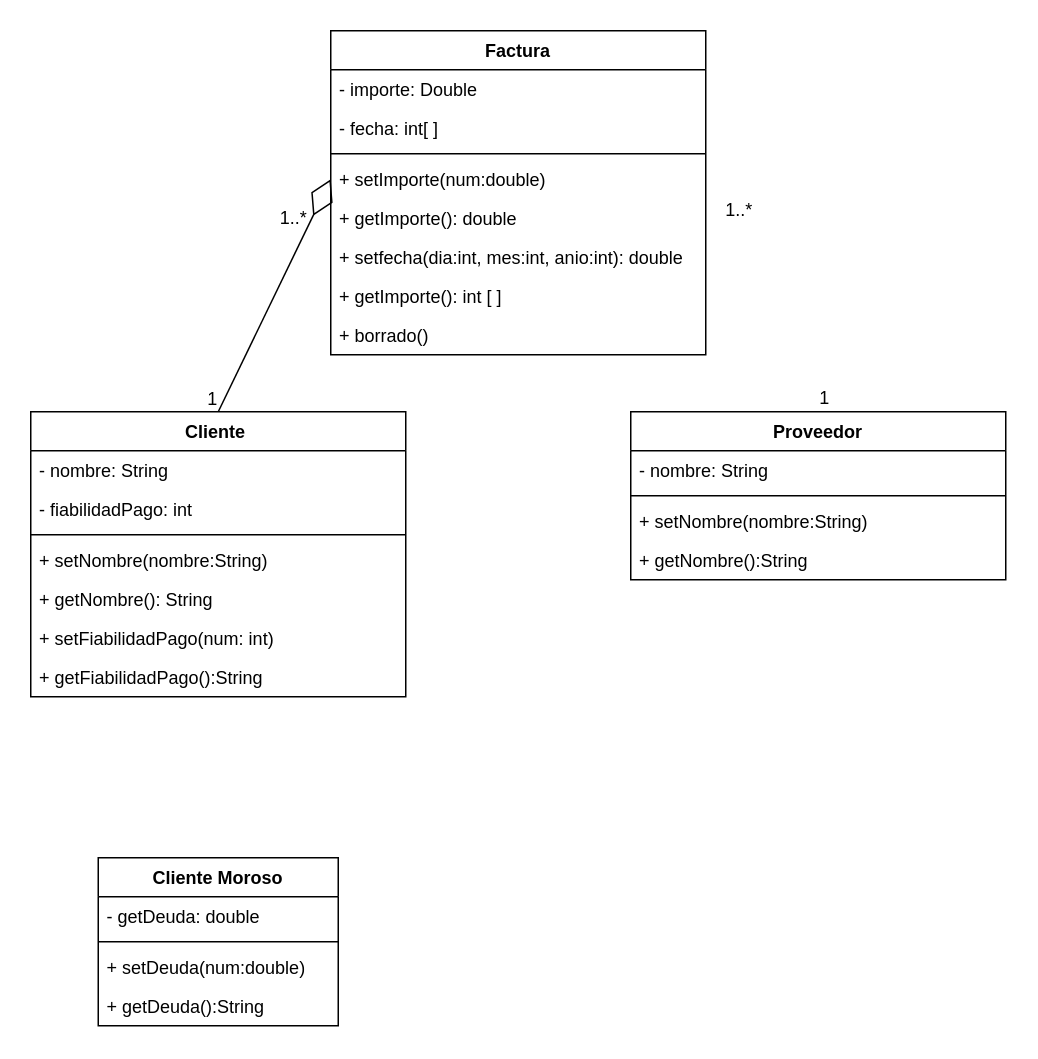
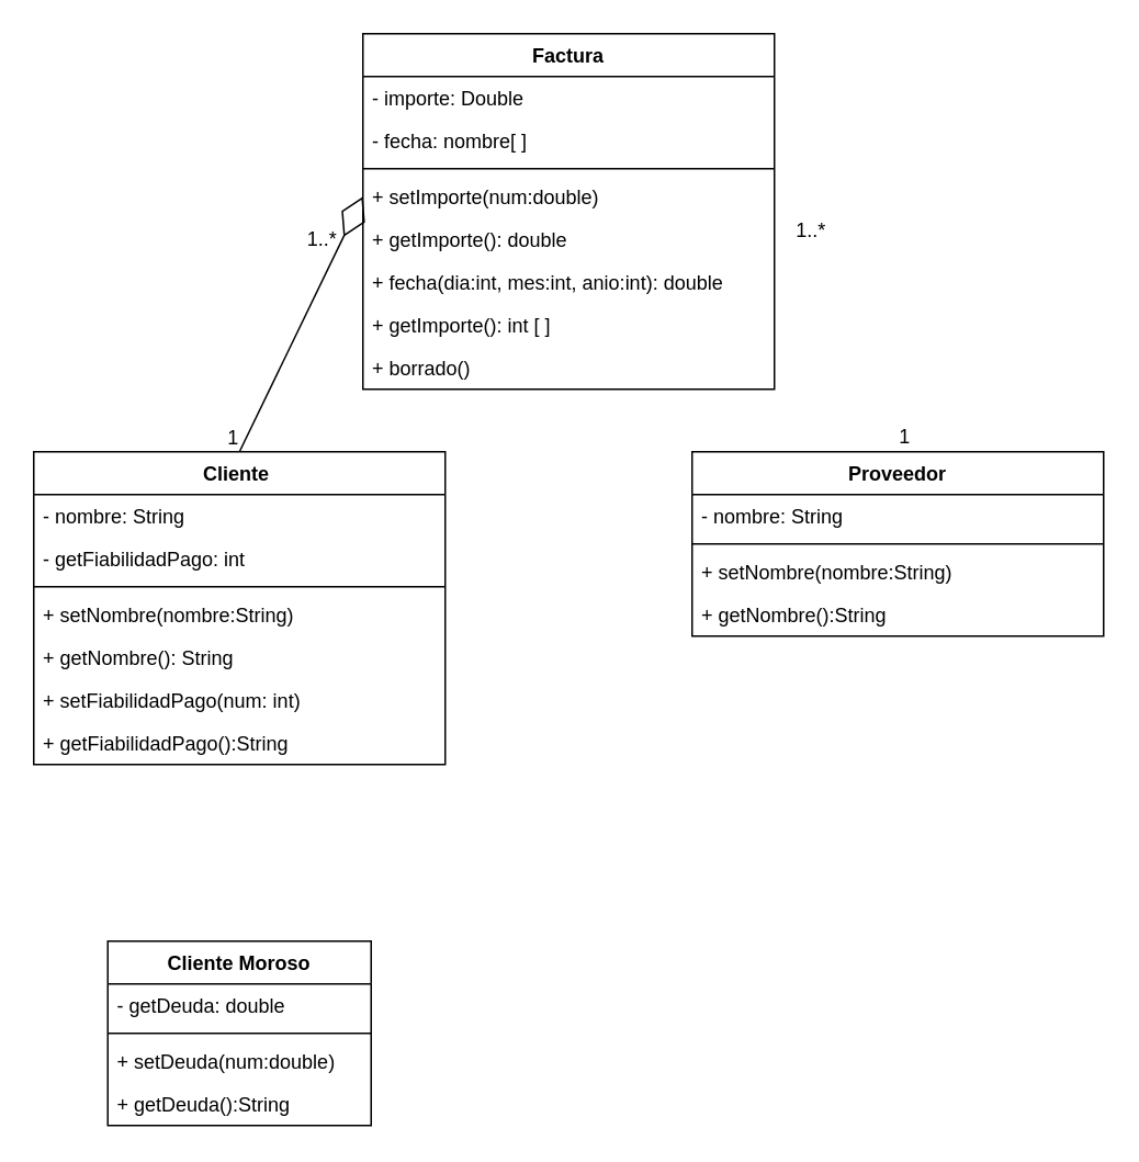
  <mxCell id="0" />
  <mxCell id="1" parent="0" />
  <mxCell id="2" value="Cliente Moroso" style="swimlane;fontStyle=1;align=center;verticalAlign=top;childLayout=stackLayout;horizontal=1;startSize=26;horizontalStack=0;resizeParent=1;resizeParentMax=0;resizeLast=0;collapsible=1;marginBottom=0;whiteSpace=wrap;html=1;" vertex="1" parent="1"><mxGeometry x="65" y="571.32" width="160" height="112" as="geometry" /></mxCell>
  <mxCell id="3" value="- getDeuda: double" style="text;strokeColor=none;fillColor=none;align=left;verticalAlign=top;spacingLeft=4;spacingRight=4;overflow=hidden;rotatable=0;points=[[0,0.5],[1,0.5]];portConstraint=eastwest;whiteSpace=wrap;html=1;" vertex="1" parent="2"><mxGeometry y="26" width="160" height="26" as="geometry" /></mxCell>
  <mxCell id="4" value="" style="line;strokeWidth=1;fillColor=none;align=left;verticalAlign=middle;spacingTop=-1;spacingLeft=3;spacingRight=3;rotatable=0;labelPosition=right;points=[];portConstraint=eastwest;strokeColor=inherit;" vertex="1" parent="2"><mxGeometry y="52" width="160" height="8" as="geometry" /></mxCell>
  <mxCell id="5" value="+ setDeuda(num:double)" style="text;strokeColor=none;fillColor=none;align=left;verticalAlign=top;spacingLeft=4;spacingRight=4;overflow=hidden;rotatable=0;points=[[0,0.5],[1,0.5]];portConstraint=eastwest;whiteSpace=wrap;html=1;" vertex="1" parent="2"><mxGeometry y="60" width="160" height="26" as="geometry" /></mxCell>
  <mxCell id="6" value="+ getDeuda():String" style="text;strokeColor=none;fillColor=none;align=left;verticalAlign=top;spacingLeft=4;spacingRight=4;overflow=hidden;rotatable=0;points=[[0,0.5],[1,0.5]];portConstraint=eastwest;whiteSpace=wrap;html=1;" vertex="1" parent="2"><mxGeometry y="86" width="160" height="26" as="geometry" /></mxCell>
  <mxCell id="7" value="Cliente&amp;nbsp;" style="swimlane;fontStyle=1;align=center;verticalAlign=top;childLayout=stackLayout;horizontal=1;startSize=26;horizontalStack=0;resizeParent=1;resizeParentMax=0;resizeLast=0;collapsible=1;marginBottom=0;whiteSpace=wrap;html=1;" vertex="1" parent="1"><mxGeometry x="20" y="274" width="250" height="190" as="geometry" /></mxCell>
  <mxCell id="8" value="- nombre: String" style="text;strokeColor=none;fillColor=none;align=left;verticalAlign=top;spacingLeft=4;spacingRight=4;overflow=hidden;rotatable=0;points=[[0,0.5],[1,0.5]];portConstraint=eastwest;whiteSpace=wrap;html=1;" vertex="1" parent="7"><mxGeometry y="26" width="250" height="26" as="geometry" /></mxCell>
- <mxCell id="9" value="- fiabilidadPago: int" style="text;strokeColor=none;fillColor=none;align=left;verticalAlign=top;spacingLeft=4;spacingRight=4;overflow=hidden;rotatable=0;points=[[0,0.5],[1,0.5]];portConstraint=eastwest;whiteSpace=wrap;html=1;" vertex="1" parent="7"><mxGeometry y="52" width="250" height="26" as="geometry" /></mxCell>
+ <mxCell id="9" value="- getFiabilidadPago: int" style="text;strokeColor=none;fillColor=none;align=left;verticalAlign=top;spacingLeft=4;spacingRight=4;overflow=hidden;rotatable=0;points=[[0,0.5],[1,0.5]];portConstraint=eastwest;whiteSpace=wrap;html=1;" vertex="1" parent="7"><mxGeometry y="52" width="250" height="26" as="geometry" /></mxCell>
  <mxCell id="10" value="" style="line;strokeWidth=1;fillColor=none;align=left;verticalAlign=middle;spacingTop=-1;spacingLeft=3;spacingRight=3;rotatable=0;labelPosition=right;points=[];portConstraint=eastwest;strokeColor=inherit;" vertex="1" parent="7"><mxGeometry y="78" width="250" height="8" as="geometry" /></mxCell>
  <mxCell id="11" value="+ setNombre(nombre:String)" style="text;strokeColor=none;fillColor=none;align=left;verticalAlign=top;spacingLeft=4;spacingRight=4;overflow=hidden;rotatable=0;points=[[0,0.5],[1,0.5]];portConstraint=eastwest;whiteSpace=wrap;html=1;" vertex="1" parent="7"><mxGeometry y="86" width="250" height="26" as="geometry" /></mxCell>
  <mxCell id="12" value="+ getNombre(): String" style="text;strokeColor=none;fillColor=none;align=left;verticalAlign=top;spacingLeft=4;spacingRight=4;overflow=hidden;rotatable=0;points=[[0,0.5],[1,0.5]];portConstraint=eastwest;whiteSpace=wrap;html=1;" vertex="1" parent="7"><mxGeometry y="112" width="250" height="26" as="geometry" /></mxCell>
  <mxCell id="13" value="+ setFiabilidadPago(num: int)" style="text;strokeColor=none;fillColor=none;align=left;verticalAlign=top;spacingLeft=4;spacingRight=4;overflow=hidden;rotatable=0;points=[[0,0.5],[1,0.5]];portConstraint=eastwest;whiteSpace=wrap;html=1;" vertex="1" parent="7"><mxGeometry y="138" width="250" height="26" as="geometry" /></mxCell>
  <mxCell id="14" value="+ getFiabilidadPago():String" style="text;strokeColor=none;fillColor=none;align=left;verticalAlign=top;spacingLeft=4;spacingRight=4;overflow=hidden;rotatable=0;points=[[0,0.5],[1,0.5]];portConstraint=eastwest;whiteSpace=wrap;html=1;" vertex="1" parent="7"><mxGeometry y="164" width="250" height="26" as="geometry" /></mxCell>
  <mxCell id="15" value="Proveedor" style="swimlane;fontStyle=1;align=center;verticalAlign=top;childLayout=stackLayout;horizontal=1;startSize=26;horizontalStack=0;resizeParent=1;resizeParentMax=0;resizeLast=0;collapsible=1;marginBottom=0;whiteSpace=wrap;html=1;" vertex="1" parent="1"><mxGeometry x="420" y="274" width="250" height="112" as="geometry" /></mxCell>
  <mxCell id="16" value="- nombre: String" style="text;strokeColor=none;fillColor=none;align=left;verticalAlign=top;spacingLeft=4;spacingRight=4;overflow=hidden;rotatable=0;points=[[0,0.5],[1,0.5]];portConstraint=eastwest;whiteSpace=wrap;html=1;" vertex="1" parent="15"><mxGeometry y="26" width="250" height="26" as="geometry" /></mxCell>
  <mxCell id="17" value="" style="line;strokeWidth=1;fillColor=none;align=left;verticalAlign=middle;spacingTop=-1;spacingLeft=3;spacingRight=3;rotatable=0;labelPosition=right;points=[];portConstraint=eastwest;strokeColor=inherit;" vertex="1" parent="15"><mxGeometry y="52" width="250" height="8" as="geometry" /></mxCell>
  <mxCell id="18" value="+ setNombre(nombre:String)" style="text;strokeColor=none;fillColor=none;align=left;verticalAlign=top;spacingLeft=4;spacingRight=4;overflow=hidden;rotatable=0;points=[[0,0.5],[1,0.5]];portConstraint=eastwest;whiteSpace=wrap;html=1;" vertex="1" parent="15"><mxGeometry y="60" width="250" height="26" as="geometry" /></mxCell>
  <mxCell id="19" value="+ getNombre():String" style="text;strokeColor=none;fillColor=none;align=left;verticalAlign=top;spacingLeft=4;spacingRight=4;overflow=hidden;rotatable=0;points=[[0,0.5],[1,0.5]];portConstraint=eastwest;whiteSpace=wrap;html=1;" vertex="1" parent="15"><mxGeometry y="86" width="250" height="26" as="geometry" /></mxCell>
  <mxCell id="20" value="Factura" style="swimlane;fontStyle=1;align=center;verticalAlign=top;childLayout=stackLayout;horizontal=1;startSize=26;horizontalStack=0;resizeParent=1;resizeParentMax=0;resizeLast=0;collapsible=1;marginBottom=0;whiteSpace=wrap;html=1;" vertex="1" parent="1"><mxGeometry x="220" y="20" width="250" height="216" as="geometry" /></mxCell>
  <mxCell id="21" value="- importe: Double" style="text;strokeColor=none;fillColor=none;align=left;verticalAlign=top;spacingLeft=4;spacingRight=4;overflow=hidden;rotatable=0;points=[[0,0.5],[1,0.5]];portConstraint=eastwest;whiteSpace=wrap;html=1;" vertex="1" parent="20"><mxGeometry y="26" width="250" height="26" as="geometry" /></mxCell>
- <mxCell id="22" value="- fecha: int[ ]" style="text;strokeColor=none;fillColor=none;align=left;verticalAlign=top;spacingLeft=4;spacingRight=4;overflow=hidden;rotatable=0;points=[[0,0.5],[1,0.5]];portConstraint=eastwest;whiteSpace=wrap;html=1;" vertex="1" parent="20"><mxGeometry y="52" width="250" height="26" as="geometry" /></mxCell>
+ <mxCell id="22" value="- fecha: nombre[ ]" style="text;strokeColor=none;fillColor=none;align=left;verticalAlign=top;spacingLeft=4;spacingRight=4;overflow=hidden;rotatable=0;points=[[0,0.5],[1,0.5]];portConstraint=eastwest;whiteSpace=wrap;html=1;" vertex="1" parent="20"><mxGeometry y="52" width="250" height="26" as="geometry" /></mxCell>
  <mxCell id="23" value="" style="line;strokeWidth=1;fillColor=none;align=left;verticalAlign=middle;spacingTop=-1;spacingLeft=3;spacingRight=3;rotatable=0;labelPosition=right;points=[];portConstraint=eastwest;strokeColor=inherit;" vertex="1" parent="20"><mxGeometry y="78" width="250" height="8" as="geometry" /></mxCell>
  <mxCell id="24" value="+ setImporte(num:double)" style="text;strokeColor=none;fillColor=none;align=left;verticalAlign=top;spacingLeft=4;spacingRight=4;overflow=hidden;rotatable=0;points=[[0,0.5],[1,0.5]];portConstraint=eastwest;whiteSpace=wrap;html=1;" vertex="1" parent="20"><mxGeometry y="86" width="250" height="26" as="geometry" /></mxCell>
  <mxCell id="25" value="+ getImporte(): double" style="text;strokeColor=none;fillColor=none;align=left;verticalAlign=top;spacingLeft=4;spacingRight=4;overflow=hidden;rotatable=0;points=[[0,0.5],[1,0.5]];portConstraint=eastwest;whiteSpace=wrap;html=1;" vertex="1" parent="20"><mxGeometry y="112" width="250" height="26" as="geometry" /></mxCell>
- <mxCell id="26" value="+ setfecha(dia:int, mes:int, anio:int): double" style="text;strokeColor=none;fillColor=none;align=left;verticalAlign=top;spacingLeft=4;spacingRight=4;overflow=hidden;rotatable=0;points=[[0,0.5],[1,0.5]];portConstraint=eastwest;whiteSpace=wrap;html=1;" vertex="1" parent="20"><mxGeometry y="138" width="250" height="26" as="geometry" /></mxCell>
+ <mxCell id="26" value="+ fecha(dia:int, mes:int, anio:int): double" style="text;strokeColor=none;fillColor=none;align=left;verticalAlign=top;spacingLeft=4;spacingRight=4;overflow=hidden;rotatable=0;points=[[0,0.5],[1,0.5]];portConstraint=eastwest;whiteSpace=wrap;html=1;" vertex="1" parent="20"><mxGeometry y="138" width="250" height="26" as="geometry" /></mxCell>
  <mxCell id="27" value="+ getImporte(): int [ ]" style="text;strokeColor=none;fillColor=none;align=left;verticalAlign=top;spacingLeft=4;spacingRight=4;overflow=hidden;rotatable=0;points=[[0,0.5],[1,0.5]];portConstraint=eastwest;whiteSpace=wrap;html=1;" vertex="1" parent="20"><mxGeometry y="164" width="250" height="26" as="geometry" /></mxCell>
  <mxCell id="28" value="+ borrado()" style="text;strokeColor=none;fillColor=none;align=left;verticalAlign=top;spacingLeft=4;spacingRight=4;overflow=hidden;rotatable=0;points=[[0,0.5],[1,0.5]];portConstraint=eastwest;whiteSpace=wrap;html=1;" vertex="1" parent="20"><mxGeometry y="190" width="250" height="26" as="geometry" /></mxCell>
  <mxCell id="29" value="" style="endArrow=diamondThin;endFill=0;endSize=24;html=1;rounded=0;entryX=0;entryY=0.5;entryDx=0;entryDy=0;exitX=0.5;exitY=0;exitDx=0;exitDy=0;" edge="1" parent="1" source="7" target="24"><mxGeometry width="160" relative="1" as="geometry"><mxPoint x="150" y="270" as="sourcePoint" /><mxPoint x="260" y="270" as="targetPoint" /></mxGeometry></mxCell>
  <mxCell id="30" value="1" style="text;html=1;align=center;verticalAlign=middle;resizable=0;points=[];autosize=1;strokeColor=none;fillColor=none;" vertex="1" parent="1"><mxGeometry x="126" y="251" width="30" height="30" as="geometry" /></mxCell>
  <mxCell id="31" value="1..*" style="text;html=1;align=center;verticalAlign=middle;resizable=0;points=[];autosize=1;strokeColor=none;fillColor=none;" vertex="1" parent="1"><mxGeometry x="175" y="130" width="40" height="30" as="geometry" /></mxCell>
  <mxCell id="32" value="1" style="text;html=1;align=center;verticalAlign=middle;resizable=0;points=[];autosize=1;strokeColor=none;fillColor=none;" vertex="1" parent="1"><mxGeometry x="534" y="250" width="30" height="30" as="geometry" /></mxCell>
  <mxCell id="33" value="1..*" style="text;html=1;align=center;verticalAlign=middle;resizable=0;points=[];autosize=1;strokeColor=none;fillColor=none;" vertex="1" parent="1"><mxGeometry x="472" y="125" width="40" height="30" as="geometry" /></mxCell>
